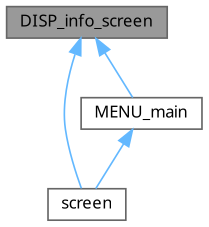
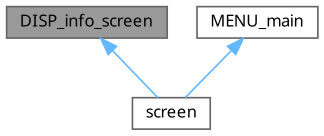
  digraph {
    fontname="Noto Sans"
    rankdir=TB
    node [color=grey40 fillcolor=white fontname="Noto Sans" fontsize=10 shape=box style=filled]
    edge [color=steelblue1 dir=back fontname="Noto Sans" fontsize=10 labelfontname=Helvetica labelfontsize=10 style=solid]
    n1 [color=gray40 fillcolor=grey60 fontcolor=black height=0.2 label=DISP_info_screen width=0.4]
    n2 [height=0.2 label=screen width=0.4]
    n3 [height=0.2 label=MENU_main width=0.4]
    n1 -> n2
-   n1 -> n3
    n3 -> n2
  }
